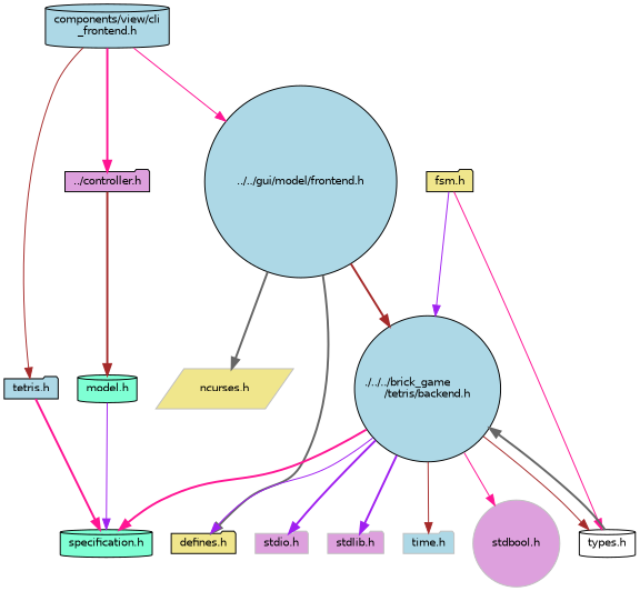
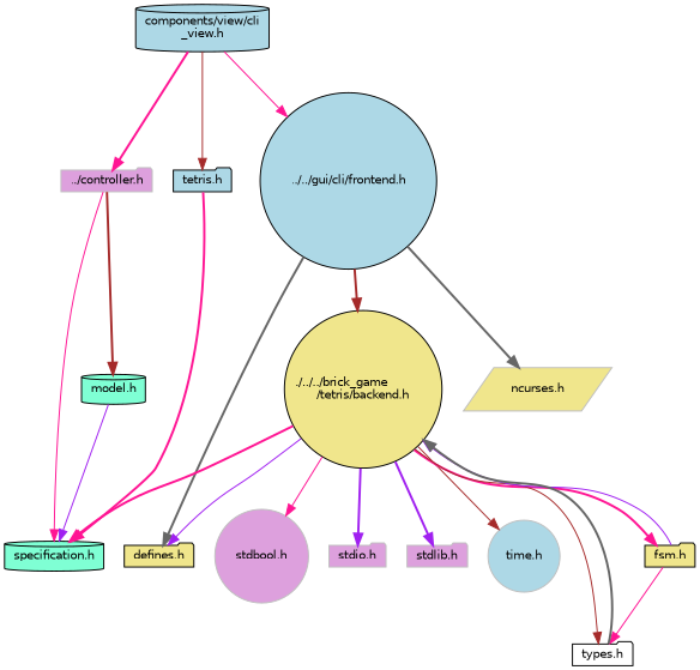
  digraph {
    node [color=black fillcolor=lightblue fontname=Helvetica fontsize=10 shape=folder style=filled]
    edge [color=deeppink fontname=Helvetica fontsize=10 labelfontname=Helvetica labelfontsize=10 style=bold]
-   n1 [fontcolor=black height=0.2 label="components/view/cli\l_frontend.h" shape=cylinder width=0.4]
-   n2 [fillcolor=plum height=0.2 label="../controller.h" width=0.4]
+   n1 [fontcolor=black height=0.2 label="components/view/cli\l_view.h" shape=cylinder width=0.4]
+   n2 [color=grey75 fillcolor=plum height=0.2 label="../controller.h" width=0.4]
    n3 [height=0.2 label="tetris.h" width=0.4]
-   n4 [height=0.2 label="../../gui/model/frontend.h" shape=circle width=0.4]
+   n4 [height=0.2 label="../../gui/cli/frontend.h" shape=circle width=0.4]
    n5 [fillcolor=aquamarine height=0.2 label="model.h" shape=cylinder width=0.4]
    n6 [fillcolor=aquamarine height=0.2 label="specification.h" shape=cylinder width=0.4]
    n7 [color=grey75 fillcolor=khaki height=0.2 label="ncurses.h" shape=parallelogram width=0.4]
-   n8 [height=0.2 label="./../../brick_game\l/tetris/backend.h" shape=circle width=0.4]
+   n8 [fillcolor=khaki height=0.2 label="./../../brick_game\l/tetris/backend.h" shape=circle width=0.4]
    n9 [fillcolor=khaki height=0.2 label="defines.h" width=0.4]
    n10 [color=grey75 fillcolor=plum height=0.2 label="stdbool.h" shape=circle width=0.4]
    n11 [color=grey75 fillcolor=plum height=0.2 label="stdio.h" width=0.4]
    n12 [color=grey75 fillcolor=plum height=0.2 label="stdlib.h" width=0.4]
-   n13 [color=grey75 height=0.2 label="time.h" width=0.4]
+   n13 [color=grey75 height=0.2 label="time.h" shape=circle width=0.4]
    n14 [fillcolor=khaki height=0.2 label="fsm.h" width=0.4]
-   n15 [fillcolor=white height=0.2 label="types.h" shape=cylinder width=0.4]
+   n15 [fillcolor=white height=0.2 label="types.h" width=0.4]
    n1 -> n2
    n1 -> n3 [color=brown style=solid]
    n1 -> n4 [style=solid]
    n2 -> n5 [color=brown]
+   n2 -> n6 [style=solid]
    n3 -> n6
    n4 -> n7 [color=gray40]
    n4 -> n8 [color=brown]
    n4 -> n9 [color=gray40]
    n5 -> n6 [color=purple style=solid]
    n8 -> n6
    n8 -> n9 [color=purple style=solid]
    n8 -> n10 [style=solid]
    n8 -> n11 [color=purple]
    n8 -> n12 [color=purple]
    n8 -> n13 [color=brown style=solid]
+   n8 -> n14
    n8 -> n15 [color=brown style=solid]
    n14 -> n8 [color=purple style=solid]
    n14 -> n15 [style=solid]
    n15 -> n8 [color=gray40]
  }
